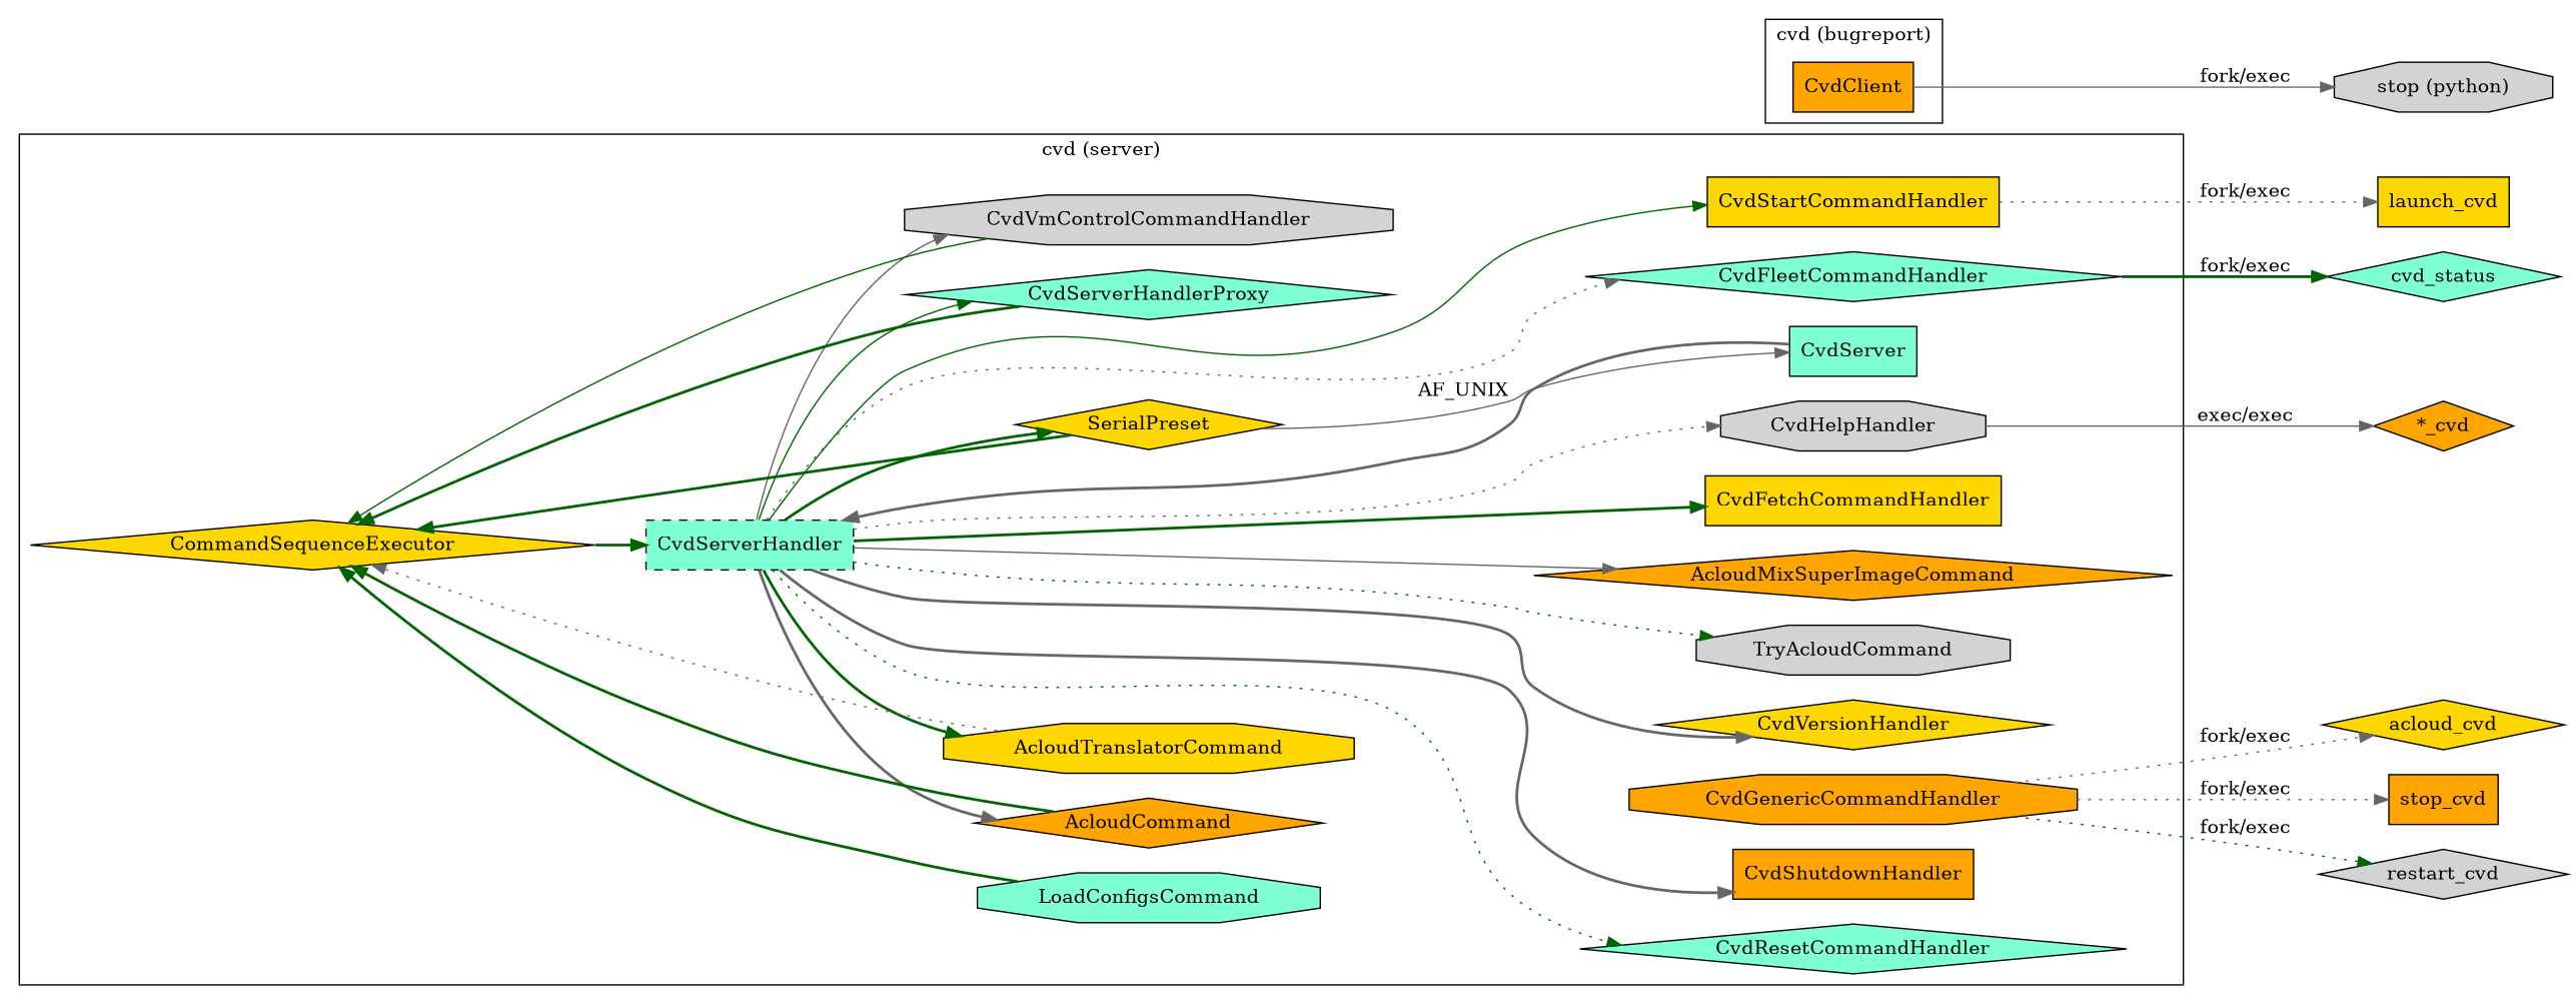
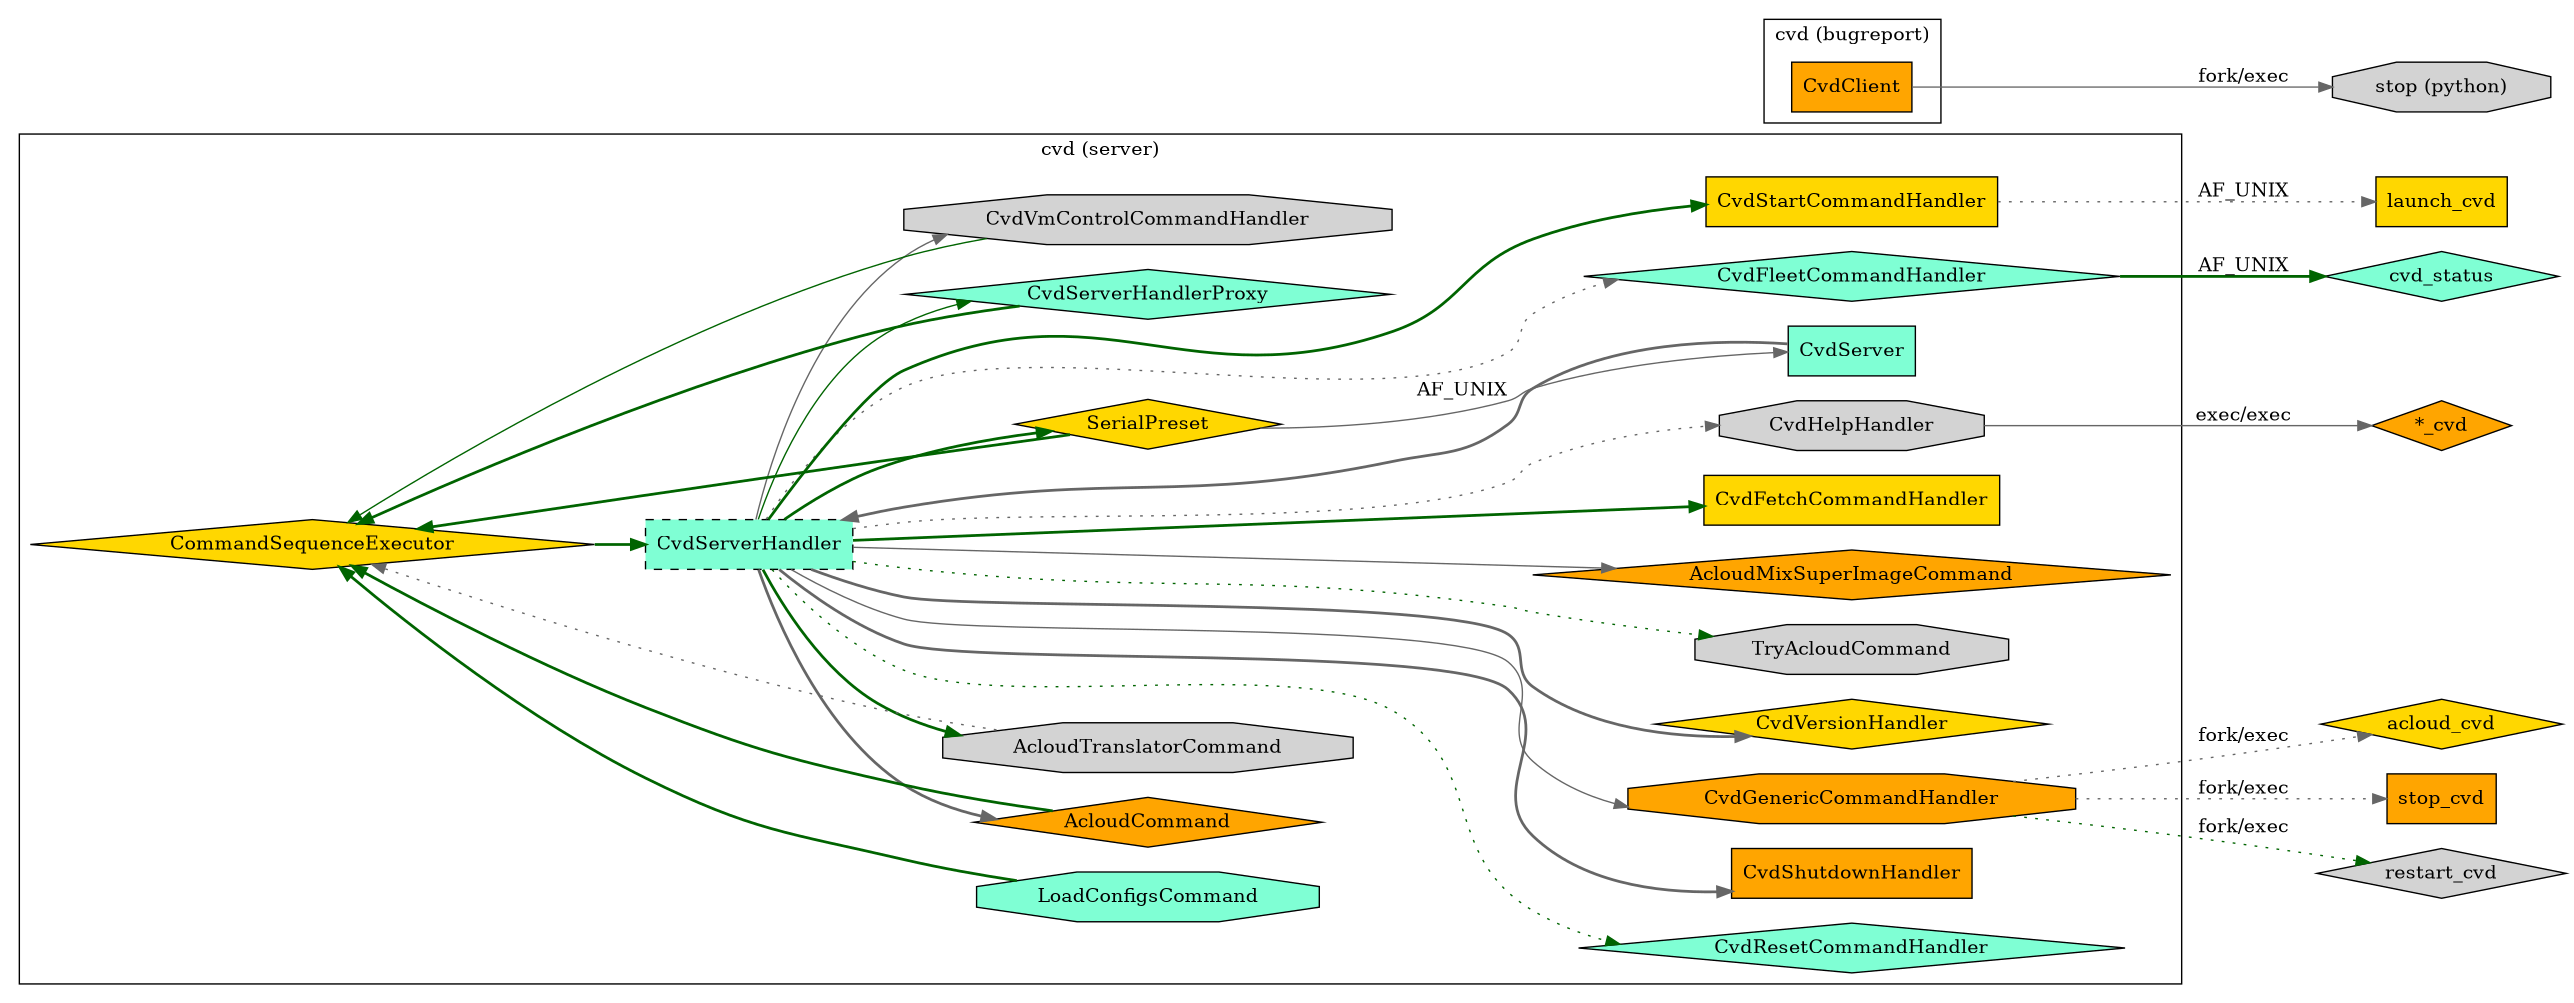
  digraph {
    rankdir=LR
    node [fillcolor=orange shape=diamond style=filled]
    edge [color=gray40 style=bold]
    AcloudMixSuperImageCommand
    CvdFetchCommandHandler [fillcolor=gold shape=box]
    CvdFleetCommandHandler [fillcolor=aquamarine]
    CvdHelpHandler [fillcolor=lightgrey shape=octagon]
    CvdGenericCommandHandler [shape=octagon]
    CvdResetCommandHandler [fillcolor=aquamarine]
    CvdShutdownHandler [shape=box]
    CvdStartCommandHandler [fillcolor=gold shape=box]
    CvdVersionHandler [fillcolor=gold]
    TryAcloudCommand [fillcolor=lightgrey shape=octagon]
    AcloudCommand
-   AcloudTranslatorCommand [fillcolor=gold shape=octagon]
+   AcloudTranslatorCommand [fillcolor=lightgrey shape=octagon]
    CvdServerHandlerProxy [fillcolor=aquamarine]
    CvdVmControlCommandHandler [fillcolor=lightgrey shape=octagon]
    LoadConfigsCommand [fillcolor=aquamarine shape=octagon]
    SerialPreset [fillcolor=gold]
    CvdServer [fillcolor=aquamarine shape=box]
    CvdServerHandler [fillcolor=aquamarine shape=box style="dashed,filled"]
    CommandSequenceExecutor [fillcolor=gold]
    CvdClient [shape=box]
    launch_cvd [fillcolor=gold shape=box]
    restart_cvd [fillcolor=lightgrey]
    n23 [fillcolor=gold label=acloud_cvd]
    n24 [label="*_cvd"]
    cvd_status [fillcolor=aquamarine]
    stop_cvd [shape=box]
    n27 [fillcolor=lightgrey label="stop (python)" shape=octagon]
    subgraph cluster_1 {
      label="cvd (server)"
      CvdServer
      CvdServerHandler
      CommandSequenceExecutor
      subgraph sub_2 {
        label="cvd (server)"
        rank=same
        AcloudMixSuperImageCommand
        CvdFetchCommandHandler
        CvdFleetCommandHandler
        CvdHelpHandler
        CvdGenericCommandHandler
        CvdResetCommandHandler
        CvdShutdownHandler
        CvdStartCommandHandler
        CvdVersionHandler
        TryAcloudCommand
      }
      subgraph sub_3 {
        label="cvd (server)"
        rank=same
        AcloudCommand
        AcloudTranslatorCommand
        CvdServerHandlerProxy
        CvdVmControlCommandHandler
        LoadConfigsCommand
        SerialPreset
      }
    }
    subgraph cluster_4 {
      label="cvd (bugreport)"
      CvdClient
    }
    subgraph sub_5 {
      rank=same
      launch_cvd
      restart_cvd
      n23
      n24
      cvd_status
      stop_cvd
      n27
    }
-   CvdFleetCommandHandler -> cvd_status [color=darkgreen label="fork/exec"]
+   CvdFleetCommandHandler -> cvd_status [color=darkgreen label=AF_UNIX]
    CvdHelpHandler -> n24 [label="exec/exec" style=solid]
    CvdGenericCommandHandler -> restart_cvd [color=darkgreen label="fork/exec" style=dotted]
    CvdGenericCommandHandler -> n23 [label="fork/exec" style=dotted]
    CvdGenericCommandHandler -> stop_cvd [label="fork/exec" style=dotted]
-   CvdStartCommandHandler -> launch_cvd [label="fork/exec" style=dotted]
+   CvdStartCommandHandler -> launch_cvd [label=AF_UNIX style=dotted]
    SerialPreset -> CvdServer [label=AF_UNIX style=solid]
    CvdServer -> CvdServerHandler
    CvdServerHandler -> AcloudMixSuperImageCommand [style=solid]
    CvdServerHandler -> CvdFetchCommandHandler [color=darkgreen]
    CvdServerHandler -> CvdFleetCommandHandler [style=dotted]
    CvdServerHandler -> CvdHelpHandler [style=dotted]
+   CvdServerHandler -> CvdGenericCommandHandler [minlen=2 style=solid]
    CvdServerHandler -> CvdResetCommandHandler [color=darkgreen style=dotted]
    CvdServerHandler -> CvdShutdownHandler
-   CvdServerHandler -> CvdStartCommandHandler [color=darkgreen style=solid]
+   CvdServerHandler -> CvdStartCommandHandler [color=darkgreen]
    CvdServerHandler -> CvdVersionHandler
    CvdServerHandler -> TryAcloudCommand [color=darkgreen style=dotted]
    CvdServerHandler -> AcloudCommand
    CvdServerHandler -> AcloudTranslatorCommand [color=darkgreen]
    CvdServerHandler -> CvdServerHandlerProxy [color=darkgreen style=solid]
    CvdServerHandler -> CvdVmControlCommandHandler [style=solid]
    CvdServerHandler -> SerialPreset [color=darkgreen]
    CommandSequenceExecutor -> AcloudCommand [color=darkgreen dir=back]
    CommandSequenceExecutor -> AcloudTranslatorCommand [dir=back style=dotted]
    CommandSequenceExecutor -> CvdServerHandlerProxy [color=darkgreen dir=back]
    CommandSequenceExecutor -> CvdVmControlCommandHandler [color=darkgreen dir=back style=solid]
    CommandSequenceExecutor -> LoadConfigsCommand [color=darkgreen dir=back]
    CommandSequenceExecutor -> SerialPreset [color=darkgreen dir=back]
    CommandSequenceExecutor -> CvdServerHandler [color=darkgreen]
    CvdClient -> n27 [label="fork/exec" style=solid]
  }
